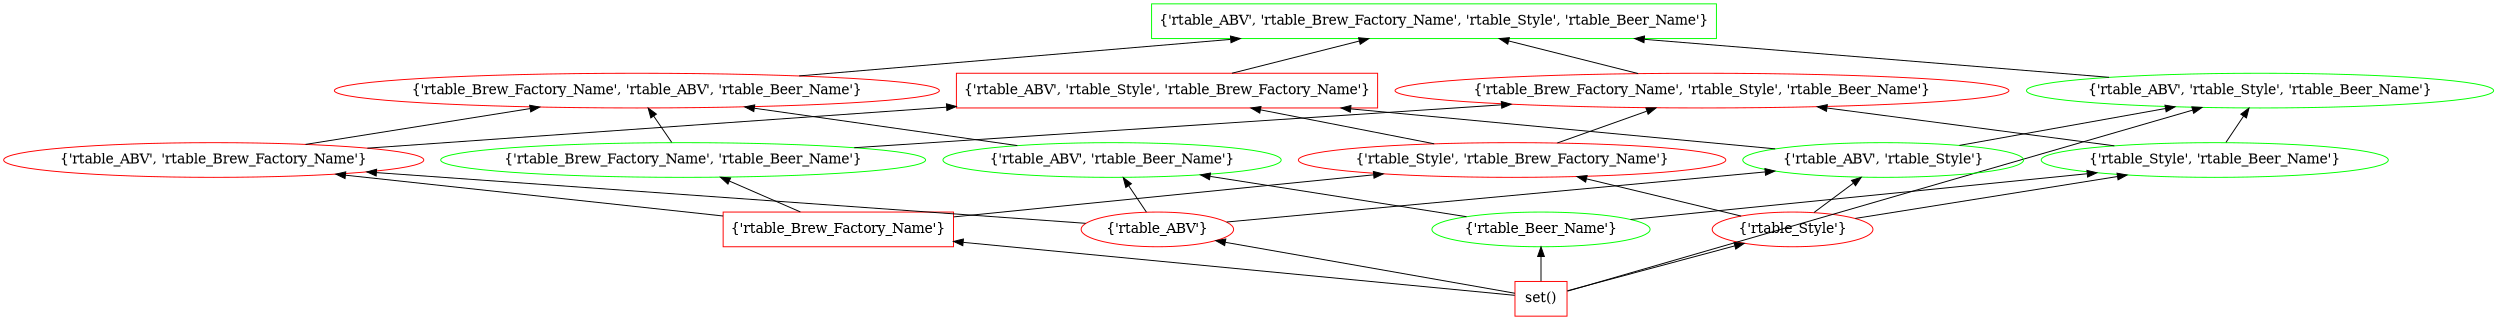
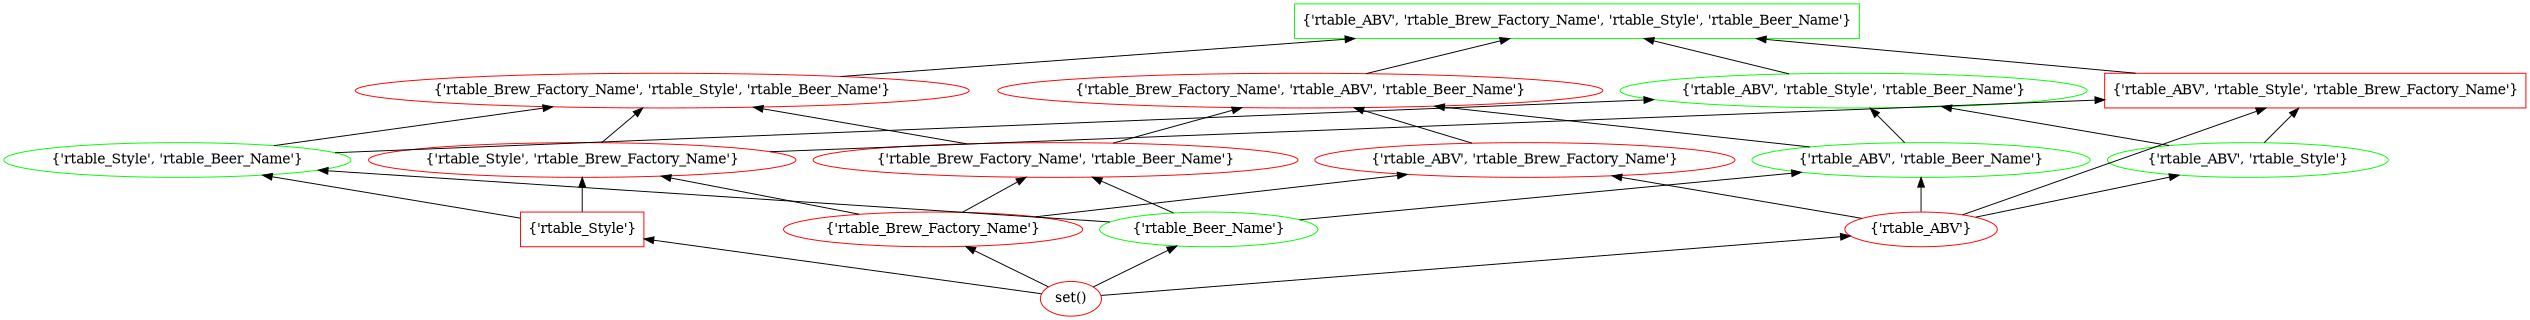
  digraph {
    rankdir=BT
    splines=line
    node [color=red]
    "{'rtable_ABV', 'rtable_Brew_Factory_Name', 'rtable_Style', 'rtable_Beer_Name'}" [color=green shape=box]
-   "set()" [shape=box]
+   "set()" [shape=ellipse]
    "{'rtable_Beer_Name'}" [color=green]
-   "{'rtable_Brew_Factory_Name'}" [shape=box]
-   "{'rtable_Style'}"
+   "{'rtable_Brew_Factory_Name'}"
+   "{'rtable_Style'}" [shape=box]
    "{'rtable_ABV'}"
-   "{'rtable_Brew_Factory_Name', 'rtable_Beer_Name'}" [color=green]
+   "{'rtable_Brew_Factory_Name', 'rtable_Beer_Name'}"
    "{'rtable_Style', 'rtable_Beer_Name'}" [color=green]
    "{'rtable_ABV', 'rtable_Beer_Name'}" [color=green]
    "{'rtable_Style', 'rtable_Brew_Factory_Name'}"
    "{'rtable_ABV', 'rtable_Brew_Factory_Name'}"
    "{'rtable_ABV', 'rtable_Style'}" [color=green]
    "{'rtable_Brew_Factory_Name', 'rtable_Style', 'rtable_Beer_Name'}"
    "{'rtable_Brew_Factory_Name', 'rtable_ABV', 'rtable_Beer_Name'}"
    "{'rtable_ABV', 'rtable_Style', 'rtable_Beer_Name'}" [color=green]
    "{'rtable_ABV', 'rtable_Style', 'rtable_Brew_Factory_Name'}" [shape=box]
    "set()" -> "{'rtable_Beer_Name'}"
    "set()" -> "{'rtable_Brew_Factory_Name'}"
    "set()" -> "{'rtable_Style'}"
    "set()" -> "{'rtable_ABV'}"
+   "{'rtable_Beer_Name'}" -> "{'rtable_Brew_Factory_Name', 'rtable_Beer_Name'}"
    "{'rtable_Beer_Name'}" -> "{'rtable_Style', 'rtable_Beer_Name'}"
    "{'rtable_Beer_Name'}" -> "{'rtable_ABV', 'rtable_Beer_Name'}"
    "{'rtable_Brew_Factory_Name'}" -> "{'rtable_Brew_Factory_Name', 'rtable_Beer_Name'}"
    "{'rtable_Brew_Factory_Name'}" -> "{'rtable_Style', 'rtable_Brew_Factory_Name'}"
    "{'rtable_Brew_Factory_Name'}" -> "{'rtable_ABV', 'rtable_Brew_Factory_Name'}"
    "{'rtable_Style'}" -> "{'rtable_Style', 'rtable_Beer_Name'}"
    "{'rtable_Style'}" -> "{'rtable_Style', 'rtable_Brew_Factory_Name'}"
-   "{'rtable_Style'}" -> "{'rtable_ABV', 'rtable_Style'}"
    "{'rtable_ABV'}" -> "{'rtable_ABV', 'rtable_Beer_Name'}"
    "{'rtable_ABV'}" -> "{'rtable_ABV', 'rtable_Brew_Factory_Name'}"
    "{'rtable_ABV'}" -> "{'rtable_ABV', 'rtable_Style'}"
    "{'rtable_Brew_Factory_Name', 'rtable_Beer_Name'}" -> "{'rtable_Brew_Factory_Name', 'rtable_Style', 'rtable_Beer_Name'}"
    "{'rtable_Brew_Factory_Name', 'rtable_Beer_Name'}" -> "{'rtable_Brew_Factory_Name', 'rtable_ABV', 'rtable_Beer_Name'}"
    "{'rtable_Style', 'rtable_Beer_Name'}" -> "{'rtable_Brew_Factory_Name', 'rtable_Style', 'rtable_Beer_Name'}"
    "{'rtable_Style', 'rtable_Beer_Name'}" -> "{'rtable_ABV', 'rtable_Style', 'rtable_Beer_Name'}"
    "{'rtable_ABV', 'rtable_Beer_Name'}" -> "{'rtable_Brew_Factory_Name', 'rtable_ABV', 'rtable_Beer_Name'}"
-   "set()" -> "{'rtable_ABV', 'rtable_Style', 'rtable_Beer_Name'}"
+   "{'rtable_ABV', 'rtable_Beer_Name'}" -> "{'rtable_ABV', 'rtable_Style', 'rtable_Beer_Name'}"
    "{'rtable_Style', 'rtable_Brew_Factory_Name'}" -> "{'rtable_Brew_Factory_Name', 'rtable_Style', 'rtable_Beer_Name'}"
    "{'rtable_Style', 'rtable_Brew_Factory_Name'}" -> "{'rtable_ABV', 'rtable_Style', 'rtable_Brew_Factory_Name'}"
    "{'rtable_ABV', 'rtable_Brew_Factory_Name'}" -> "{'rtable_Brew_Factory_Name', 'rtable_ABV', 'rtable_Beer_Name'}"
-   "{'rtable_ABV', 'rtable_Brew_Factory_Name'}" -> "{'rtable_ABV', 'rtable_Style', 'rtable_Brew_Factory_Name'}"
+   "{'rtable_ABV'}" -> "{'rtable_ABV', 'rtable_Style', 'rtable_Brew_Factory_Name'}"
    "{'rtable_ABV', 'rtable_Style'}" -> "{'rtable_ABV', 'rtable_Style', 'rtable_Beer_Name'}"
    "{'rtable_ABV', 'rtable_Style'}" -> "{'rtable_ABV', 'rtable_Style', 'rtable_Brew_Factory_Name'}"
    "{'rtable_Brew_Factory_Name', 'rtable_Style', 'rtable_Beer_Name'}" -> "{'rtable_ABV', 'rtable_Brew_Factory_Name', 'rtable_Style', 'rtable_Beer_Name'}"
    "{'rtable_Brew_Factory_Name', 'rtable_ABV', 'rtable_Beer_Name'}" -> "{'rtable_ABV', 'rtable_Brew_Factory_Name', 'rtable_Style', 'rtable_Beer_Name'}"
    "{'rtable_ABV', 'rtable_Style', 'rtable_Beer_Name'}" -> "{'rtable_ABV', 'rtable_Brew_Factory_Name', 'rtable_Style', 'rtable_Beer_Name'}"
    "{'rtable_ABV', 'rtable_Style', 'rtable_Brew_Factory_Name'}" -> "{'rtable_ABV', 'rtable_Brew_Factory_Name', 'rtable_Style', 'rtable_Beer_Name'}"
  }
